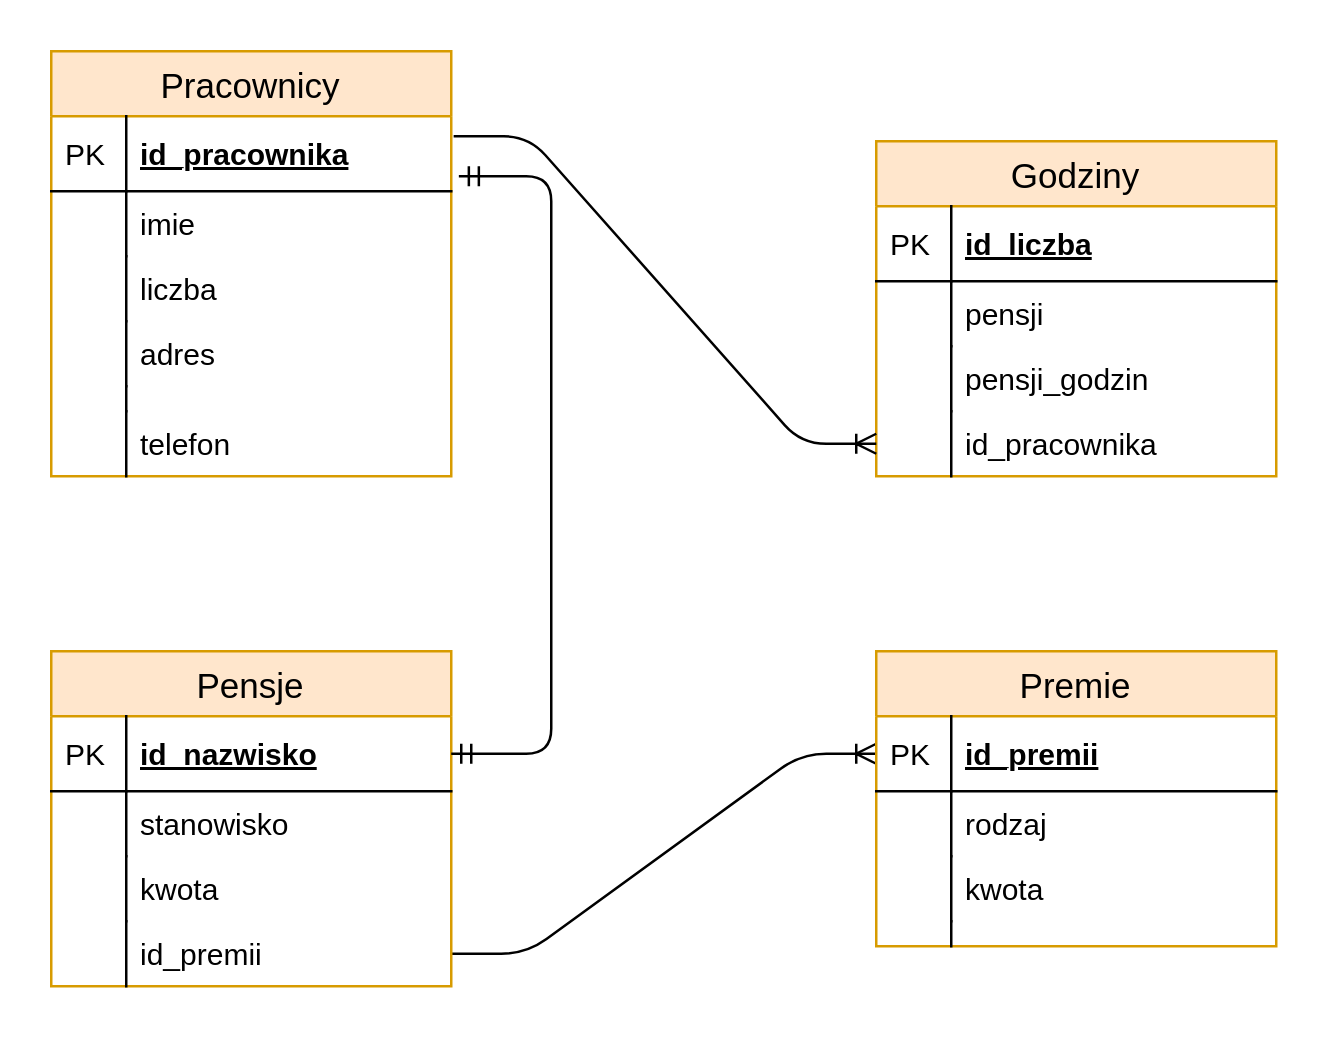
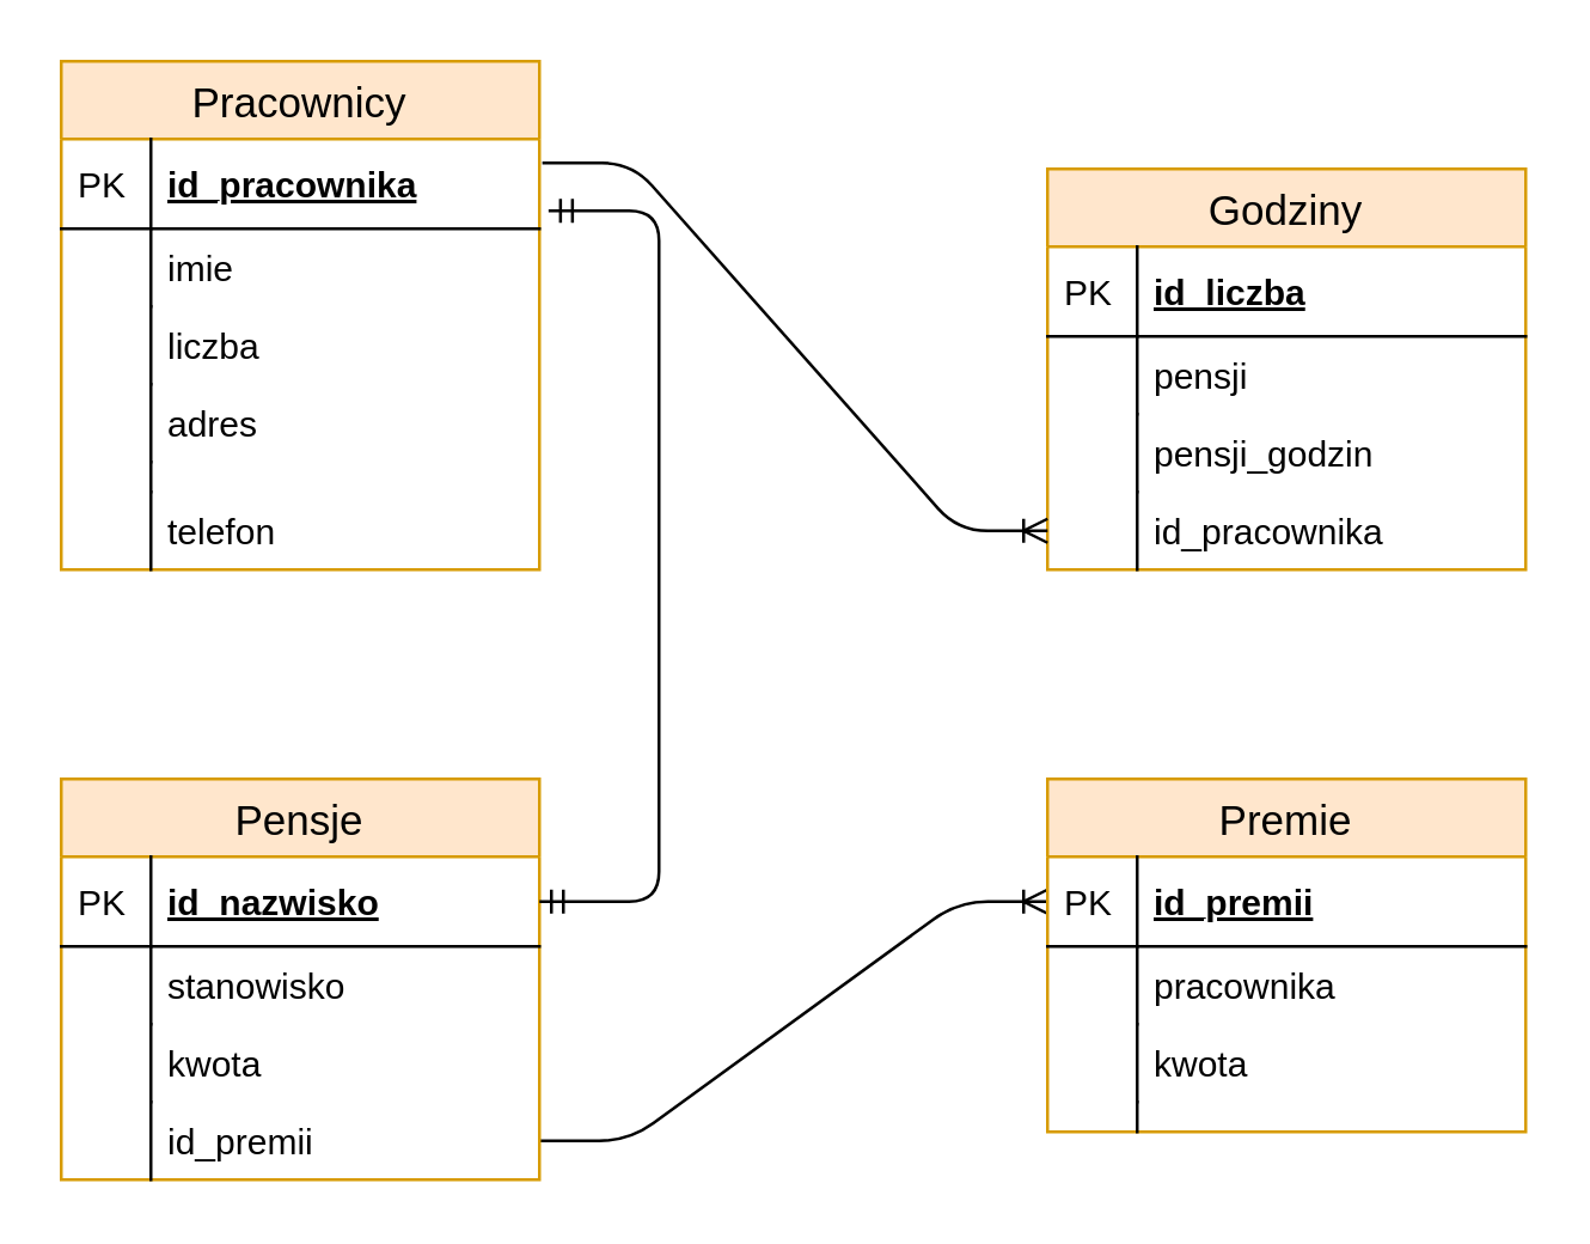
  <mxCell id="0" />
  <mxCell id="1" parent="0" />
  <mxCell id="2" value="Pracownicy" style="swimlane;fontStyle=0;childLayout=stackLayout;horizontal=1;startSize=26;horizontalStack=0;resizeParent=1;resizeParentMax=0;resizeLast=0;collapsible=1;marginBottom=0;align=center;fontSize=14;shadow=0;glass=0;fillColor=#ffe6cc;strokeColor=#d79b00;" vertex="1" parent="1"><mxGeometry x="20" y="20" width="160" height="170" as="geometry" /></mxCell>
  <mxCell id="3" value="id_pracownika" style="shape=partialRectangle;top=0;left=0;right=0;bottom=1;align=left;verticalAlign=middle;fillColor=none;spacingLeft=34;spacingRight=4;overflow=hidden;rotatable=0;points=[[0,0.5],[1,0.5]];portConstraint=eastwest;dropTarget=0;fontStyle=5;fontSize=12;" vertex="1" parent="2"><mxGeometry y="26" width="160" height="30" as="geometry" /></mxCell>
  <mxCell id="4" value="PK" style="shape=partialRectangle;top=0;left=0;bottom=0;fillColor=none;align=left;verticalAlign=middle;spacingLeft=4;spacingRight=4;overflow=hidden;rotatable=0;points=[];portConstraint=eastwest;part=1;fontSize=12;" vertex="1" connectable="0" parent="3"><mxGeometry width="30" height="30" as="geometry" /></mxCell>
  <mxCell id="5" value="imie" style="shape=partialRectangle;top=0;left=0;right=0;bottom=0;align=left;verticalAlign=top;fillColor=none;spacingLeft=34;spacingRight=4;overflow=hidden;rotatable=0;points=[[0,0.5],[1,0.5]];portConstraint=eastwest;dropTarget=0;fontSize=12;" vertex="1" parent="2"><mxGeometry y="56" width="160" height="26" as="geometry" /></mxCell>
  <mxCell id="6" value="" style="shape=partialRectangle;top=0;left=0;bottom=0;fillColor=none;align=left;verticalAlign=top;spacingLeft=4;spacingRight=4;overflow=hidden;rotatable=0;points=[];portConstraint=eastwest;part=1;fontSize=12;" vertex="1" connectable="0" parent="5"><mxGeometry width="30" height="26" as="geometry" /></mxCell>
  <mxCell id="7" value="liczba" style="shape=partialRectangle;top=0;left=0;right=0;bottom=0;align=left;verticalAlign=top;fillColor=none;spacingLeft=34;spacingRight=4;overflow=hidden;rotatable=0;points=[[0,0.5],[1,0.5]];portConstraint=eastwest;dropTarget=0;fontSize=12;" vertex="1" parent="2"><mxGeometry y="82" width="160" height="26" as="geometry" /></mxCell>
  <mxCell id="8" value="" style="shape=partialRectangle;top=0;left=0;bottom=0;fillColor=none;align=left;verticalAlign=top;spacingLeft=4;spacingRight=4;overflow=hidden;rotatable=0;points=[];portConstraint=eastwest;part=1;fontSize=12;" vertex="1" connectable="0" parent="7"><mxGeometry width="30" height="26" as="geometry" /></mxCell>
  <mxCell id="9" value="adres" style="shape=partialRectangle;top=0;left=0;right=0;bottom=0;align=left;verticalAlign=top;fillColor=none;spacingLeft=34;spacingRight=4;overflow=hidden;rotatable=0;points=[[0,0.5],[1,0.5]];portConstraint=eastwest;dropTarget=0;fontSize=12;" vertex="1" parent="2"><mxGeometry y="108" width="160" height="26" as="geometry" /></mxCell>
  <mxCell id="10" value="" style="shape=partialRectangle;top=0;left=0;bottom=0;fillColor=none;align=left;verticalAlign=top;spacingLeft=4;spacingRight=4;overflow=hidden;rotatable=0;points=[];portConstraint=eastwest;part=1;fontSize=12;" vertex="1" connectable="0" parent="9"><mxGeometry width="30" height="26" as="geometry" /></mxCell>
  <mxCell id="11" value="" style="shape=partialRectangle;top=0;left=0;right=0;bottom=0;align=left;verticalAlign=top;fillColor=none;spacingLeft=34;spacingRight=4;overflow=hidden;rotatable=0;points=[[0,0.5],[1,0.5]];portConstraint=eastwest;dropTarget=0;fontSize=12;" vertex="1" parent="2"><mxGeometry y="134" width="160" height="10" as="geometry" /></mxCell>
  <mxCell id="12" value="" style="shape=partialRectangle;top=0;left=0;bottom=0;fillColor=none;align=left;verticalAlign=top;spacingLeft=4;spacingRight=4;overflow=hidden;rotatable=0;points=[];portConstraint=eastwest;part=1;fontSize=12;" vertex="1" connectable="0" parent="11"><mxGeometry width="30" height="10" as="geometry" /></mxCell>
  <mxCell id="13" value="telefon" style="shape=partialRectangle;top=0;left=0;right=0;bottom=0;align=left;verticalAlign=top;fillColor=none;spacingLeft=34;spacingRight=4;overflow=hidden;rotatable=0;points=[[0,0.5],[1,0.5]];portConstraint=eastwest;dropTarget=0;fontSize=12;" vertex="1" parent="2"><mxGeometry y="144" width="160" height="26" as="geometry" /></mxCell>
  <mxCell id="14" value="" style="shape=partialRectangle;top=0;left=0;bottom=0;fillColor=none;align=left;verticalAlign=top;spacingLeft=4;spacingRight=4;overflow=hidden;rotatable=0;points=[];portConstraint=eastwest;part=1;fontSize=12;" vertex="1" connectable="0" parent="13"><mxGeometry width="30" height="26" as="geometry" /></mxCell>
  <mxCell id="15" value="Godziny" style="swimlane;fontStyle=0;childLayout=stackLayout;horizontal=1;startSize=26;horizontalStack=0;resizeParent=1;resizeParentMax=0;resizeLast=0;collapsible=1;marginBottom=0;align=center;fontSize=14;shadow=0;glass=0;fillColor=#ffe6cc;strokeColor=#d79b00;" vertex="1" parent="1"><mxGeometry x="350" y="56" width="160" height="134" as="geometry" /></mxCell>
  <mxCell id="16" value="id_liczba" style="shape=partialRectangle;top=0;left=0;right=0;bottom=1;align=left;verticalAlign=middle;fillColor=none;spacingLeft=34;spacingRight=4;overflow=hidden;rotatable=0;points=[[0,0.5],[1,0.5]];portConstraint=eastwest;dropTarget=0;fontStyle=5;fontSize=12;" vertex="1" parent="15"><mxGeometry y="26" width="160" height="30" as="geometry" /></mxCell>
  <mxCell id="17" value="PK" style="shape=partialRectangle;top=0;left=0;bottom=0;fillColor=none;align=left;verticalAlign=middle;spacingLeft=4;spacingRight=4;overflow=hidden;rotatable=0;points=[];portConstraint=eastwest;part=1;fontSize=12;" vertex="1" connectable="0" parent="16"><mxGeometry width="30" height="30" as="geometry" /></mxCell>
  <mxCell id="18" value="pensji" style="shape=partialRectangle;top=0;left=0;right=0;bottom=0;align=left;verticalAlign=top;fillColor=none;spacingLeft=34;spacingRight=4;overflow=hidden;rotatable=0;points=[[0,0.5],[1,0.5]];portConstraint=eastwest;dropTarget=0;fontSize=12;" vertex="1" parent="15"><mxGeometry y="56" width="160" height="26" as="geometry" /></mxCell>
  <mxCell id="19" value="" style="shape=partialRectangle;top=0;left=0;bottom=0;fillColor=none;align=left;verticalAlign=top;spacingLeft=4;spacingRight=4;overflow=hidden;rotatable=0;points=[];portConstraint=eastwest;part=1;fontSize=12;" vertex="1" connectable="0" parent="18"><mxGeometry width="30" height="26" as="geometry" /></mxCell>
  <mxCell id="20" value="pensji_godzin" style="shape=partialRectangle;top=0;left=0;right=0;bottom=0;align=left;verticalAlign=top;fillColor=none;spacingLeft=34;spacingRight=4;overflow=hidden;rotatable=0;points=[[0,0.5],[1,0.5]];portConstraint=eastwest;dropTarget=0;fontSize=12;" vertex="1" parent="15"><mxGeometry y="82" width="160" height="26" as="geometry" /></mxCell>
  <mxCell id="21" value="" style="shape=partialRectangle;top=0;left=0;bottom=0;fillColor=none;align=left;verticalAlign=top;spacingLeft=4;spacingRight=4;overflow=hidden;rotatable=0;points=[];portConstraint=eastwest;part=1;fontSize=12;" vertex="1" connectable="0" parent="20"><mxGeometry width="30" height="26" as="geometry" /></mxCell>
  <mxCell id="22" value="id_pracownika" style="shape=partialRectangle;top=0;left=0;right=0;bottom=0;align=left;verticalAlign=top;fillColor=none;spacingLeft=34;spacingRight=4;overflow=hidden;rotatable=0;points=[[0,0.5],[1,0.5]];portConstraint=eastwest;dropTarget=0;fontSize=12;" vertex="1" parent="15"><mxGeometry y="108" width="160" height="26" as="geometry" /></mxCell>
  <mxCell id="23" value="" style="shape=partialRectangle;top=0;left=0;bottom=0;fillColor=none;align=left;verticalAlign=top;spacingLeft=4;spacingRight=4;overflow=hidden;rotatable=0;points=[];portConstraint=eastwest;part=1;fontSize=12;" vertex="1" connectable="0" parent="22"><mxGeometry width="30" height="26" as="geometry" /></mxCell>
  <mxCell id="24" value="" style="edgeStyle=entityRelationEdgeStyle;fontSize=12;html=1;endArrow=ERoneToMany;entryX=0;entryY=0.5;entryDx=0;entryDy=0;exitX=1.006;exitY=0.267;exitDx=0;exitDy=0;exitPerimeter=0;" edge="1" parent="1" source="3" target="22"><mxGeometry width="100" height="100" relative="1" as="geometry"><mxPoint x="180" y="60" as="sourcePoint" /><mxPoint x="274" y="-40" as="targetPoint" /></mxGeometry></mxCell>
  <mxCell id="25" value="" style="edgeStyle=entityRelationEdgeStyle;fontSize=12;html=1;endArrow=ERoneToMany;entryX=0;entryY=0.5;entryDx=0;entryDy=0;exitX=1;exitY=0.5;exitDx=0;exitDy=0;" edge="1" parent="1" source="33" target="37"><mxGeometry width="100" height="100" relative="1" as="geometry"><mxPoint x="180" y="350" as="sourcePoint" /><mxPoint x="280" y="250" as="targetPoint" /></mxGeometry></mxCell>
  <mxCell id="26" value="Pensje" style="swimlane;fontStyle=0;childLayout=stackLayout;horizontal=1;startSize=26;horizontalStack=0;resizeParent=1;resizeParentMax=0;resizeLast=0;collapsible=1;marginBottom=0;align=center;fontSize=14;shadow=0;glass=0;fillColor=#ffe6cc;strokeColor=#d79b00;" vertex="1" parent="1"><mxGeometry x="20" y="260" width="160" height="134" as="geometry" /></mxCell>
  <mxCell id="27" value="id_nazwisko" style="shape=partialRectangle;top=0;left=0;right=0;bottom=1;align=left;verticalAlign=middle;fillColor=none;spacingLeft=34;spacingRight=4;overflow=hidden;rotatable=0;points=[[0,0.5],[1,0.5]];portConstraint=eastwest;dropTarget=0;fontStyle=5;fontSize=12;" vertex="1" parent="26"><mxGeometry y="26" width="160" height="30" as="geometry" /></mxCell>
  <mxCell id="28" value="PK" style="shape=partialRectangle;top=0;left=0;bottom=0;fillColor=none;align=left;verticalAlign=middle;spacingLeft=4;spacingRight=4;overflow=hidden;rotatable=0;points=[];portConstraint=eastwest;part=1;fontSize=12;" vertex="1" connectable="0" parent="27"><mxGeometry width="30" height="30" as="geometry" /></mxCell>
  <mxCell id="29" value="stanowisko" style="shape=partialRectangle;top=0;left=0;right=0;bottom=0;align=left;verticalAlign=top;fillColor=none;spacingLeft=34;spacingRight=4;overflow=hidden;rotatable=0;points=[[0,0.5],[1,0.5]];portConstraint=eastwest;dropTarget=0;fontSize=12;" vertex="1" parent="26"><mxGeometry y="56" width="160" height="26" as="geometry" /></mxCell>
  <mxCell id="30" value="" style="shape=partialRectangle;top=0;left=0;bottom=0;fillColor=none;align=left;verticalAlign=top;spacingLeft=4;spacingRight=4;overflow=hidden;rotatable=0;points=[];portConstraint=eastwest;part=1;fontSize=12;" vertex="1" connectable="0" parent="29"><mxGeometry width="30" height="26" as="geometry" /></mxCell>
  <mxCell id="31" value="kwota" style="shape=partialRectangle;top=0;left=0;right=0;bottom=0;align=left;verticalAlign=top;fillColor=none;spacingLeft=34;spacingRight=4;overflow=hidden;rotatable=0;points=[[0,0.5],[1,0.5]];portConstraint=eastwest;dropTarget=0;fontSize=12;" vertex="1" parent="26"><mxGeometry y="82" width="160" height="26" as="geometry" /></mxCell>
  <mxCell id="32" value="" style="shape=partialRectangle;top=0;left=0;bottom=0;fillColor=none;align=left;verticalAlign=top;spacingLeft=4;spacingRight=4;overflow=hidden;rotatable=0;points=[];portConstraint=eastwest;part=1;fontSize=12;" vertex="1" connectable="0" parent="31"><mxGeometry width="30" height="26" as="geometry" /></mxCell>
  <mxCell id="33" value="id_premii" style="shape=partialRectangle;top=0;left=0;right=0;bottom=0;align=left;verticalAlign=top;fillColor=none;spacingLeft=34;spacingRight=4;overflow=hidden;rotatable=0;points=[[0,0.5],[1,0.5]];portConstraint=eastwest;dropTarget=0;fontSize=12;" vertex="1" parent="26"><mxGeometry y="108" width="160" height="26" as="geometry" /></mxCell>
  <mxCell id="34" value="" style="shape=partialRectangle;top=0;left=0;bottom=0;fillColor=none;align=left;verticalAlign=top;spacingLeft=4;spacingRight=4;overflow=hidden;rotatable=0;points=[];portConstraint=eastwest;part=1;fontSize=12;" vertex="1" connectable="0" parent="33"><mxGeometry width="30" height="26" as="geometry" /></mxCell>
  <mxCell id="35" value="" style="edgeStyle=elbowEdgeStyle;fontSize=12;html=1;endArrow=ERmandOne;startArrow=ERmandOne;entryX=1.019;entryY=0.8;entryDx=0;entryDy=0;entryPerimeter=0;exitX=1;exitY=0.5;exitDx=0;exitDy=0;" edge="1" parent="1" source="27" target="3"><mxGeometry width="100" height="100" relative="1" as="geometry"><mxPoint x="210" y="290" as="sourcePoint" /><mxPoint x="250" y="180" as="targetPoint" /><Array as="points"><mxPoint x="220" y="200" /></Array></mxGeometry></mxCell>
  <mxCell id="36" value="Premie" style="swimlane;fontStyle=0;childLayout=stackLayout;horizontal=1;startSize=26;horizontalStack=0;resizeParent=1;resizeParentMax=0;resizeLast=0;collapsible=1;marginBottom=0;align=center;fontSize=14;shadow=0;glass=0;fillColor=#ffe6cc;strokeColor=#d79b00;" vertex="1" parent="1"><mxGeometry x="350" y="260" width="160" height="118" as="geometry" /></mxCell>
  <mxCell id="37" value="id_premii" style="shape=partialRectangle;top=0;left=0;right=0;bottom=1;align=left;verticalAlign=middle;fillColor=none;spacingLeft=34;spacingRight=4;overflow=hidden;rotatable=0;points=[[0,0.5],[1,0.5]];portConstraint=eastwest;dropTarget=0;fontStyle=5;fontSize=12;" vertex="1" parent="36"><mxGeometry y="26" width="160" height="30" as="geometry" /></mxCell>
  <mxCell id="38" value="PK" style="shape=partialRectangle;top=0;left=0;bottom=0;fillColor=none;align=left;verticalAlign=middle;spacingLeft=4;spacingRight=4;overflow=hidden;rotatable=0;points=[];portConstraint=eastwest;part=1;fontSize=12;" vertex="1" connectable="0" parent="37"><mxGeometry width="30" height="30" as="geometry" /></mxCell>
- <mxCell id="39" value="rodzaj" style="shape=partialRectangle;top=0;left=0;right=0;bottom=0;align=left;verticalAlign=top;fillColor=none;spacingLeft=34;spacingRight=4;overflow=hidden;rotatable=0;points=[[0,0.5],[1,0.5]];portConstraint=eastwest;dropTarget=0;fontSize=12;" vertex="1" parent="36"><mxGeometry y="56" width="160" height="26" as="geometry" /></mxCell>
+ <mxCell id="39" value="pracownika" style="shape=partialRectangle;top=0;left=0;right=0;bottom=0;align=left;verticalAlign=top;fillColor=none;spacingLeft=34;spacingRight=4;overflow=hidden;rotatable=0;points=[[0,0.5],[1,0.5]];portConstraint=eastwest;dropTarget=0;fontSize=12;" vertex="1" parent="36"><mxGeometry y="56" width="160" height="26" as="geometry" /></mxCell>
  <mxCell id="40" value="" style="shape=partialRectangle;top=0;left=0;bottom=0;fillColor=none;align=left;verticalAlign=top;spacingLeft=4;spacingRight=4;overflow=hidden;rotatable=0;points=[];portConstraint=eastwest;part=1;fontSize=12;" vertex="1" connectable="0" parent="39"><mxGeometry width="30" height="26" as="geometry" /></mxCell>
  <mxCell id="41" value="kwota" style="shape=partialRectangle;top=0;left=0;right=0;bottom=0;align=left;verticalAlign=top;fillColor=none;spacingLeft=34;spacingRight=4;overflow=hidden;rotatable=0;points=[[0,0.5],[1,0.5]];portConstraint=eastwest;dropTarget=0;fontSize=12;" vertex="1" parent="36"><mxGeometry y="82" width="160" height="26" as="geometry" /></mxCell>
  <mxCell id="42" value="" style="shape=partialRectangle;top=0;left=0;bottom=0;fillColor=none;align=left;verticalAlign=top;spacingLeft=4;spacingRight=4;overflow=hidden;rotatable=0;points=[];portConstraint=eastwest;part=1;fontSize=12;" vertex="1" connectable="0" parent="41"><mxGeometry width="30" height="26" as="geometry" /></mxCell>
  <mxCell id="43" value="" style="shape=partialRectangle;top=0;left=0;right=0;bottom=0;align=left;verticalAlign=top;fillColor=none;spacingLeft=34;spacingRight=4;overflow=hidden;rotatable=0;points=[[0,0.5],[1,0.5]];portConstraint=eastwest;dropTarget=0;fontSize=12;" vertex="1" parent="36"><mxGeometry y="108" width="160" height="10" as="geometry" /></mxCell>
  <mxCell id="44" value="" style="shape=partialRectangle;top=0;left=0;bottom=0;fillColor=none;align=left;verticalAlign=top;spacingLeft=4;spacingRight=4;overflow=hidden;rotatable=0;points=[];portConstraint=eastwest;part=1;fontSize=12;" vertex="1" connectable="0" parent="43"><mxGeometry width="30" height="10" as="geometry" /></mxCell>
